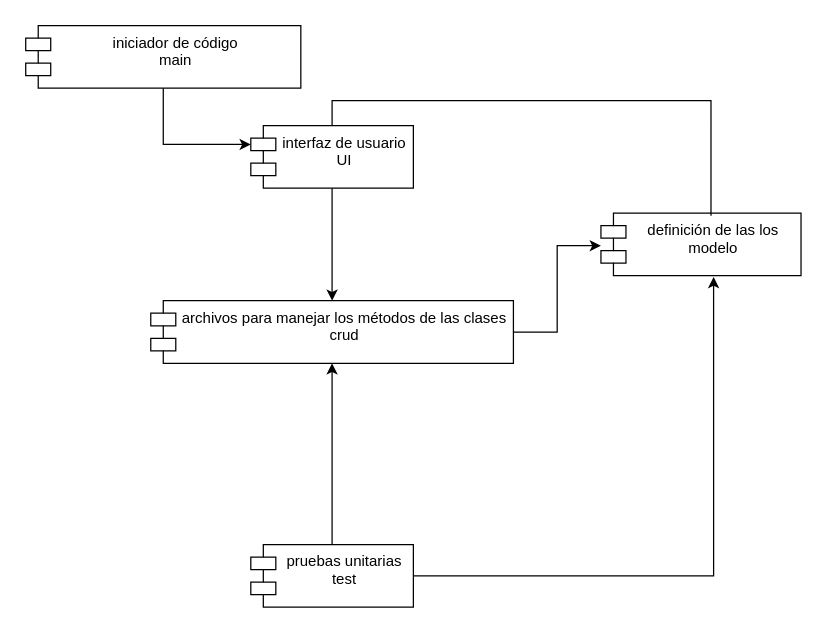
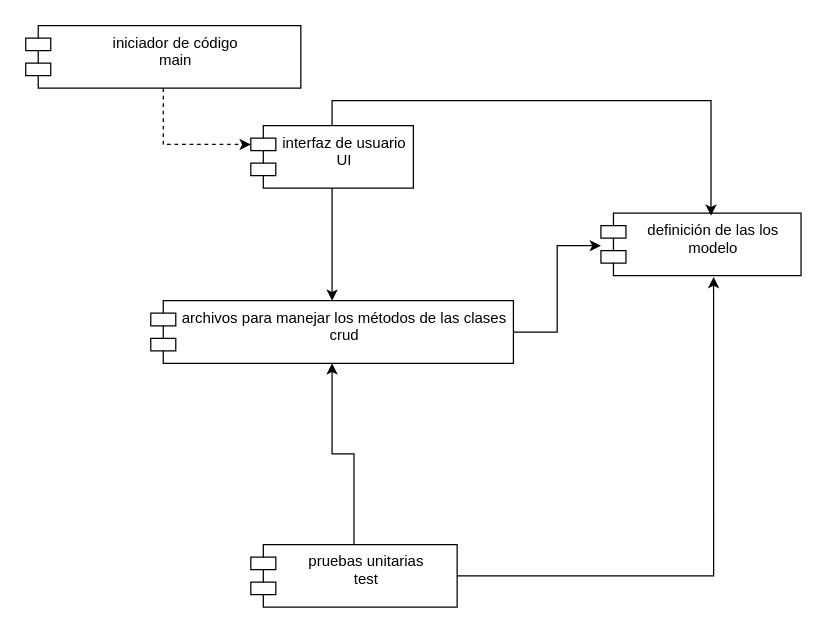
  <mxCell id="0" />
  <mxCell id="1" parent="0" />
  <mxCell id="2" value="&lt;div&gt;interfaz de usuario&lt;/div&gt;UI" style="shape=module;align=left;spacingLeft=20;align=center;verticalAlign=top;whiteSpace=wrap;html=1;" vertex="1" parent="1"><mxGeometry x="200" y="100" width="130" height="50" as="geometry" /></mxCell>
  <mxCell id="3" style="edgeStyle=orthogonalEdgeStyle;rounded=0;orthogonalLoop=1;jettySize=auto;html=1;entryX=0.5;entryY=1;entryDx=0;entryDy=0;" edge="1" parent="1" source="4" target="5"><mxGeometry relative="1" as="geometry" /></mxCell>
- <mxCell id="4" value="&lt;div&gt;pruebas unitarias&lt;/div&gt;test" style="shape=module;align=left;spacingLeft=20;align=center;verticalAlign=top;whiteSpace=wrap;html=1;" vertex="1" parent="1"><mxGeometry x="200" y="435" width="130" height="50" as="geometry" /></mxCell>
+ <mxCell id="4" value="&lt;div&gt;pruebas unitarias&lt;/div&gt;test" style="shape=module;align=left;spacingLeft=20;align=center;verticalAlign=top;whiteSpace=wrap;html=1;" vertex="1" parent="1"><mxGeometry x="200" y="435" width="165" height="50" as="geometry" /></mxCell>
  <mxCell id="5" value="&lt;div&gt;archivos para manejar los métodos de las clases&lt;/div&gt;crud" style="shape=module;align=left;spacingLeft=20;align=center;verticalAlign=top;whiteSpace=wrap;html=1;" vertex="1" parent="1"><mxGeometry x="120" y="240" width="290" height="50" as="geometry" /></mxCell>
  <mxCell id="6" value="&lt;div&gt;&lt;span style=&quot;background-color: transparent; color: light-dark(rgb(0, 0, 0), rgb(255, 255, 255));&quot;&gt;definición de las los&lt;/span&gt;&lt;/div&gt;&lt;div&gt;&lt;span style=&quot;background-color: transparent; color: light-dark(rgb(0, 0, 0), rgb(255, 255, 255));&quot;&gt;modelo&lt;/span&gt;&lt;/div&gt;" style="shape=module;align=left;spacingLeft=20;align=center;verticalAlign=top;whiteSpace=wrap;html=1;" vertex="1" parent="1"><mxGeometry x="480" y="170" width="160" height="50" as="geometry" /></mxCell>
  <mxCell id="7" style="edgeStyle=orthogonalEdgeStyle;rounded=0;orthogonalLoop=1;jettySize=auto;html=1;exitX=0.5;exitY=1;exitDx=0;exitDy=0;" edge="1" parent="1" source="2" target="5"><mxGeometry relative="1" as="geometry" /></mxCell>
  <mxCell id="8" value="&lt;div&gt;iniciador de código&lt;/div&gt;main" style="shape=module;align=left;spacingLeft=20;align=center;verticalAlign=top;whiteSpace=wrap;html=1;" vertex="1" parent="1"><mxGeometry x="20" y="20" width="220" height="50" as="geometry" /></mxCell>
- <mxCell id="9" style="edgeStyle=orthogonalEdgeStyle;rounded=0;orthogonalLoop=1;jettySize=auto;html=1;entryX=0.55;entryY=0.04;entryDx=0;entryDy=0;entryPerimeter=0;exitX=0.5;exitY=0;exitDx=0;exitDy=0;endArrow=none;" edge="1" parent="1" source="2" target="6"><mxGeometry relative="1" as="geometry" /></mxCell>
+ <mxCell id="9" style="edgeStyle=orthogonalEdgeStyle;rounded=0;orthogonalLoop=1;jettySize=auto;html=1;entryX=0.55;entryY=0.04;entryDx=0;entryDy=0;entryPerimeter=0;exitX=0.5;exitY=0;exitDx=0;exitDy=0;" edge="1" parent="1" source="2" target="6"><mxGeometry relative="1" as="geometry" /></mxCell>
  <mxCell id="10" style="edgeStyle=orthogonalEdgeStyle;rounded=0;orthogonalLoop=1;jettySize=auto;html=1;entryX=0.563;entryY=1.02;entryDx=0;entryDy=0;entryPerimeter=0;" edge="1" parent="1" source="4" target="6"><mxGeometry relative="1" as="geometry" /></mxCell>
  <mxCell id="11" style="edgeStyle=orthogonalEdgeStyle;rounded=0;orthogonalLoop=1;jettySize=auto;html=1;entryX=0;entryY=0.52;entryDx=0;entryDy=0;entryPerimeter=0;" edge="1" parent="1" source="5" target="6"><mxGeometry relative="1" as="geometry" /></mxCell>
- <mxCell id="12" style="edgeStyle=orthogonalEdgeStyle;rounded=0;orthogonalLoop=1;jettySize=auto;html=1;entryX=0;entryY=0;entryDx=0;entryDy=15;entryPerimeter=0;" edge="1" parent="1" source="8" target="2"><mxGeometry relative="1" as="geometry" /></mxCell>
+ <mxCell id="12" style="edgeStyle=orthogonalEdgeStyle;rounded=0;orthogonalLoop=1;jettySize=auto;html=1;entryX=0;entryY=0;entryDx=0;entryDy=15;entryPerimeter=0;dashed=1;" edge="1" parent="1" source="8" target="2"><mxGeometry relative="1" as="geometry" /></mxCell>
